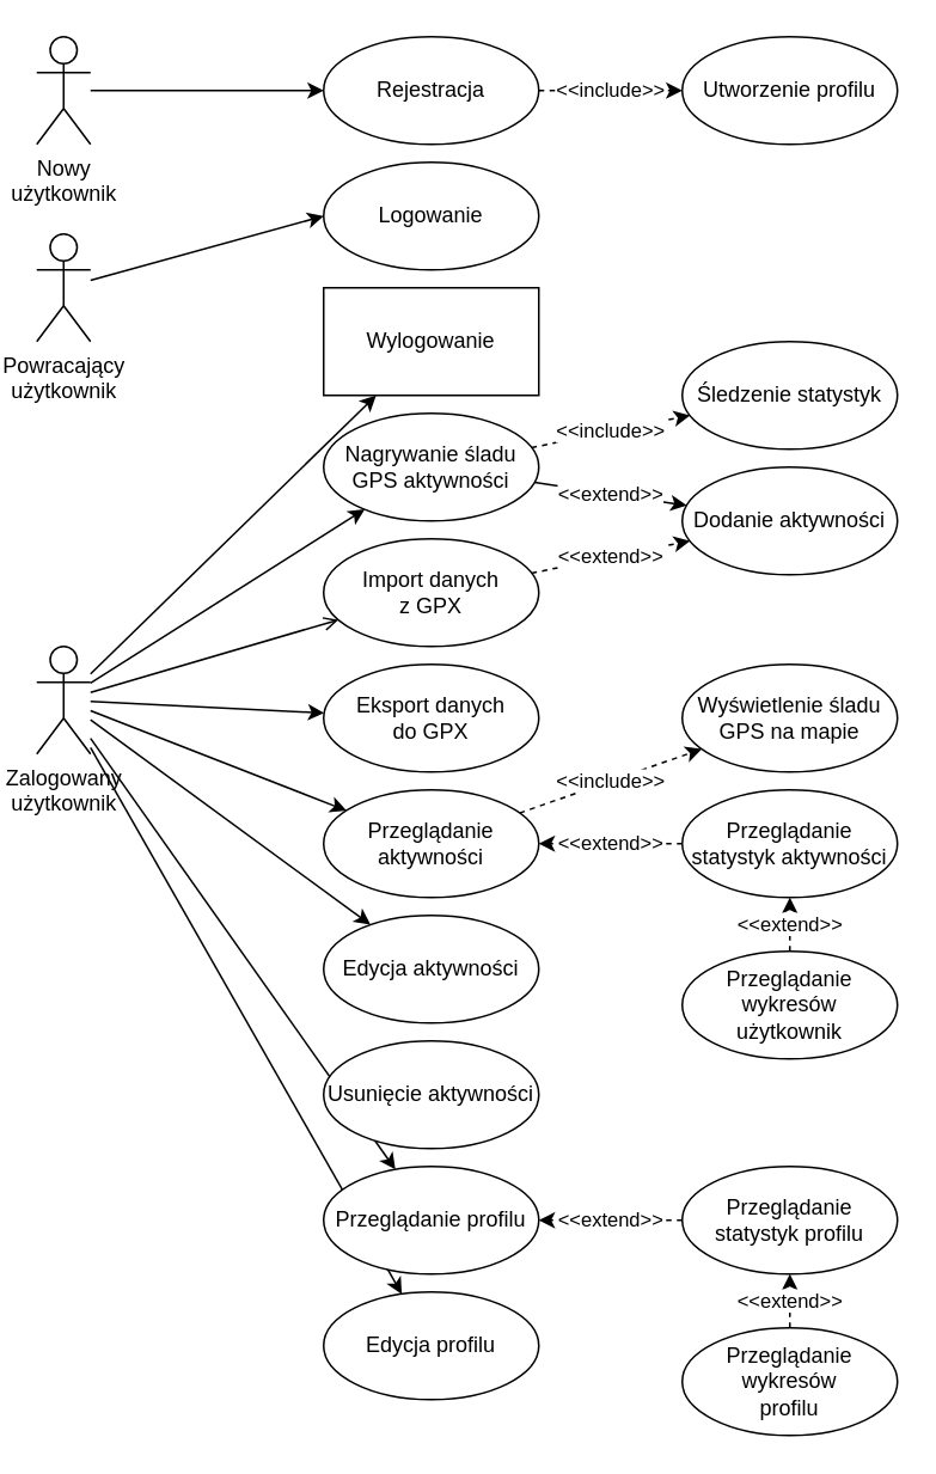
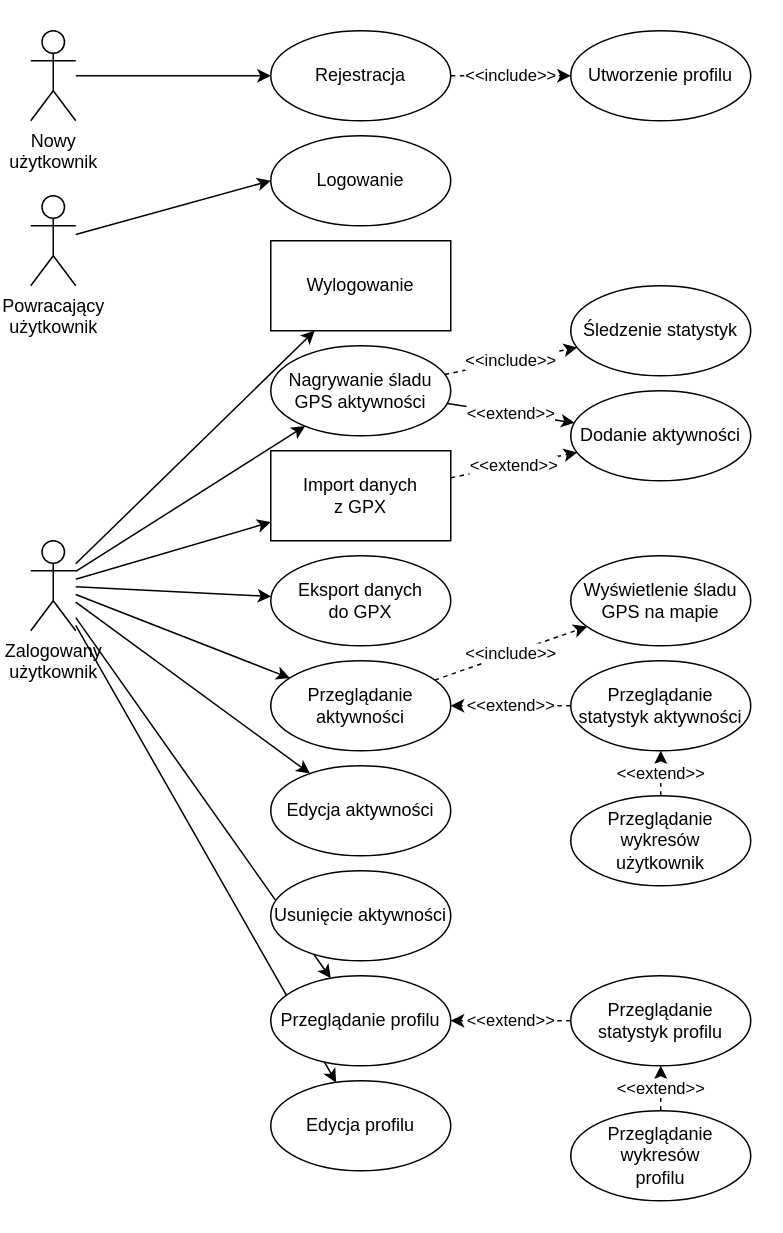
  <mxCell id="0" />
  <mxCell id="1" parent="0" />
  <mxCell id="2" style="rounded=0;orthogonalLoop=1;jettySize=auto;html=1;entryX=0;entryY=0.5;entryDx=0;entryDy=0;" edge="1" parent="1" source="3" target="14"><mxGeometry relative="1" as="geometry" /></mxCell>
  <mxCell id="3" value="Nowy &lt;br&gt;użytkownik" style="shape=umlActor;verticalLabelPosition=bottom;verticalAlign=top;html=1;outlineConnect=0;" vertex="1" parent="1"><mxGeometry x="20" y="20" width="30" height="60" as="geometry" /></mxCell>
  <mxCell id="4" style="edgeStyle=none;rounded=0;orthogonalLoop=1;jettySize=auto;html=1;" edge="1" parent="1" source="12" target="18"><mxGeometry relative="1" as="geometry" /></mxCell>
- <mxCell id="5" style="edgeStyle=none;rounded=0;orthogonalLoop=1;jettySize=auto;html=1;endArrow=open;" edge="1" parent="1" source="12" target="20"><mxGeometry relative="1" as="geometry" /></mxCell>
+ <mxCell id="5" style="edgeStyle=none;rounded=0;orthogonalLoop=1;jettySize=auto;html=1;" edge="1" parent="1" source="12" target="20"><mxGeometry relative="1" as="geometry" /></mxCell>
  <mxCell id="6" style="edgeStyle=none;rounded=0;orthogonalLoop=1;jettySize=auto;html=1;" edge="1" parent="1" source="12" target="21"><mxGeometry relative="1" as="geometry" /></mxCell>
  <mxCell id="7" style="edgeStyle=none;rounded=0;orthogonalLoop=1;jettySize=auto;html=1;" edge="1" parent="1" source="12" target="24"><mxGeometry relative="1" as="geometry" /></mxCell>
  <mxCell id="8" style="edgeStyle=none;rounded=0;orthogonalLoop=1;jettySize=auto;html=1;" edge="1" parent="1" source="12" target="27"><mxGeometry relative="1" as="geometry" /></mxCell>
  <mxCell id="9" style="edgeStyle=none;rounded=0;orthogonalLoop=1;jettySize=auto;html=1;" edge="1" parent="1" source="12" target="29"><mxGeometry relative="1" as="geometry" /></mxCell>
  <mxCell id="10" style="edgeStyle=none;rounded=0;orthogonalLoop=1;jettySize=auto;html=1;" edge="1" parent="1" source="12" target="28"><mxGeometry relative="1" as="geometry" /></mxCell>
  <mxCell id="11" style="edgeStyle=none;rounded=0;orthogonalLoop=1;jettySize=auto;html=1;" edge="1" parent="1" source="12" target="39"><mxGeometry relative="1" as="geometry" /></mxCell>
  <mxCell id="12" value="Zalogowany&lt;br&gt;użytkownik" style="shape=umlActor;verticalLabelPosition=bottom;verticalAlign=top;html=1;outlineConnect=0;" vertex="1" parent="1"><mxGeometry x="20" y="360" width="30" height="60" as="geometry" /></mxCell>
  <mxCell id="13" value="&amp;lt;&amp;lt;include&amp;gt;&amp;gt;" style="edgeStyle=none;rounded=0;orthogonalLoop=1;jettySize=auto;html=1;dashed=1;" edge="1" parent="1" source="14" target="30"><mxGeometry relative="1" as="geometry" /></mxCell>
  <mxCell id="14" value="Rejestracja" style="ellipse;whiteSpace=wrap;html=1;" vertex="1" parent="1"><mxGeometry x="180" y="20" width="120" height="60" as="geometry" /></mxCell>
  <mxCell id="15" value="Logowanie" style="ellipse;whiteSpace=wrap;html=1;" vertex="1" parent="1"><mxGeometry x="180" y="90" width="120" height="60" as="geometry" /></mxCell>
  <mxCell id="16" value="&amp;lt;&amp;lt;extend&amp;gt;&amp;gt;" style="edgeStyle=none;rounded=0;orthogonalLoop=1;jettySize=auto;html=1;dashed=0;" edge="1" parent="1" source="18" target="22"><mxGeometry relative="1" as="geometry" /></mxCell>
  <mxCell id="17" value="&amp;lt;&amp;lt;include&amp;gt;&amp;gt;" style="edgeStyle=none;rounded=0;orthogonalLoop=1;jettySize=auto;html=1;dashed=1;" edge="1" parent="1" source="18" target="40"><mxGeometry relative="1" as="geometry" /></mxCell>
  <mxCell id="18" value="Nagrywanie śladu GPS aktywności" style="ellipse;whiteSpace=wrap;html=1;" vertex="1" parent="1"><mxGeometry x="180" y="230" width="120" height="60" as="geometry" /></mxCell>
  <mxCell id="19" value="&amp;lt;&amp;lt;extend&amp;gt;&amp;gt;" style="edgeStyle=none;rounded=0;orthogonalLoop=1;jettySize=auto;html=1;dashed=1;" edge="1" parent="1" source="20" target="22"><mxGeometry relative="1" as="geometry" /></mxCell>
- <mxCell id="20" value="Import danych&lt;br&gt;z GPX" style="ellipse;whiteSpace=wrap;html=1;" vertex="1" parent="1"><mxGeometry x="180" y="300" width="120" height="60" as="geometry" /></mxCell>
+ <mxCell id="20" value="Import danych&lt;br&gt;z GPX" style="whiteSpace=wrap;html=1;rounded=0;" vertex="1" parent="1"><mxGeometry x="180" y="300" width="120" height="60" as="geometry" /></mxCell>
  <mxCell id="21" value="Eksport danych &lt;br&gt;do GPX" style="ellipse;whiteSpace=wrap;html=1;" vertex="1" parent="1"><mxGeometry x="180" y="370" width="120" height="60" as="geometry" /></mxCell>
  <mxCell id="22" value="Dodanie aktywności" style="ellipse;whiteSpace=wrap;html=1;" vertex="1" parent="1"><mxGeometry x="380" y="260" width="120" height="60" as="geometry" /></mxCell>
  <mxCell id="23" value="Usunięcie aktywności" style="ellipse;whiteSpace=wrap;html=1;" vertex="1" parent="1"><mxGeometry x="180" y="580" width="120" height="60" as="geometry" /></mxCell>
  <mxCell id="24" value="Edycja aktywności" style="ellipse;whiteSpace=wrap;html=1;" vertex="1" parent="1"><mxGeometry x="180" y="510" width="120" height="60" as="geometry" /></mxCell>
  <mxCell id="25" value="&amp;lt;&amp;lt;extend&amp;gt;&amp;gt;" style="edgeStyle=none;rounded=0;orthogonalLoop=1;jettySize=auto;html=1;dashed=1;exitX=0;exitY=0.5;exitDx=0;exitDy=0;" edge="1" parent="1" source="31" target="27"><mxGeometry relative="1" as="geometry"><mxPoint x="330" y="620" as="targetPoint" /></mxGeometry></mxCell>
  <mxCell id="26" value="&amp;lt;&amp;lt;include&amp;gt;&amp;gt;" style="edgeStyle=none;rounded=0;orthogonalLoop=1;jettySize=auto;html=1;dashed=1;" edge="1" parent="1" source="27" target="38"><mxGeometry relative="1" as="geometry" /></mxCell>
  <mxCell id="27" value="Przeglądanie aktywności" style="ellipse;whiteSpace=wrap;html=1;" vertex="1" parent="1"><mxGeometry x="180" y="440" width="120" height="60" as="geometry" /></mxCell>
  <mxCell id="28" value="Edycja profilu" style="ellipse;whiteSpace=wrap;html=1;" vertex="1" parent="1"><mxGeometry x="180" y="720" width="120" height="60" as="geometry" /></mxCell>
  <mxCell id="29" value="Przeglądanie profilu" style="ellipse;whiteSpace=wrap;html=1;" vertex="1" parent="1"><mxGeometry x="180" y="650" width="120" height="60" as="geometry" /></mxCell>
  <mxCell id="30" value="Utworzenie profilu" style="ellipse;whiteSpace=wrap;html=1;" vertex="1" parent="1"><mxGeometry x="380" y="20" width="120" height="60" as="geometry" /></mxCell>
  <mxCell id="31" value="Przeglądanie statystyk aktywności" style="ellipse;whiteSpace=wrap;html=1;" vertex="1" parent="1"><mxGeometry x="380" y="440" width="120" height="60" as="geometry" /></mxCell>
  <mxCell id="32" value="&amp;lt;&amp;lt;extend&amp;gt;&amp;gt;" style="edgeStyle=none;rounded=0;orthogonalLoop=1;jettySize=auto;html=1;dashed=1;" edge="1" parent="1" source="33" target="31"><mxGeometry relative="1" as="geometry" /></mxCell>
  <mxCell id="33" value="Przeglądanie wykresów &lt;br&gt;użytkownik" style="ellipse;whiteSpace=wrap;html=1;" vertex="1" parent="1"><mxGeometry x="380" y="530" width="120" height="60" as="geometry" /></mxCell>
  <mxCell id="34" value="&amp;lt;&amp;lt;extend&amp;gt;&amp;gt;" style="edgeStyle=none;rounded=0;orthogonalLoop=1;jettySize=auto;html=1;dashed=1;" edge="1" parent="1" source="35" target="29"><mxGeometry relative="1" as="geometry" /></mxCell>
  <mxCell id="35" value="Przeglądanie statystyk profilu" style="ellipse;whiteSpace=wrap;html=1;" vertex="1" parent="1"><mxGeometry x="380" y="650" width="120" height="60" as="geometry" /></mxCell>
  <mxCell id="36" value="&amp;lt;&amp;lt;extend&amp;gt;&amp;gt;" style="edgeStyle=none;rounded=0;orthogonalLoop=1;jettySize=auto;html=1;dashed=1;" edge="1" parent="1" source="37" target="35"><mxGeometry relative="1" as="geometry" /></mxCell>
  <mxCell id="37" value="Przeglądanie wykresów &lt;br&gt;profilu&lt;br&gt;" style="ellipse;whiteSpace=wrap;html=1;" vertex="1" parent="1"><mxGeometry x="380" y="740" width="120" height="60" as="geometry" /></mxCell>
  <mxCell id="38" value="Wyświetlenie śladu GPS na mapie" style="ellipse;whiteSpace=wrap;html=1;" vertex="1" parent="1"><mxGeometry x="380" y="370" width="120" height="60" as="geometry" /></mxCell>
  <mxCell id="39" value="Wylogowanie" style="whiteSpace=wrap;html=1;rounded=0;" vertex="1" parent="1"><mxGeometry x="180" y="160" width="120" height="60" as="geometry" /></mxCell>
  <mxCell id="40" value="Śledzenie statystyk" style="ellipse;whiteSpace=wrap;html=1;" vertex="1" parent="1"><mxGeometry x="380" y="190" width="120" height="60" as="geometry" /></mxCell>
  <mxCell id="41" style="edgeStyle=none;rounded=0;orthogonalLoop=1;jettySize=auto;html=1;entryX=0;entryY=0.5;entryDx=0;entryDy=0;" edge="1" parent="1" source="42" target="15"><mxGeometry relative="1" as="geometry" /></mxCell>
  <mxCell id="42" value="Powracający &lt;br&gt;użytkownik" style="shape=umlActor;verticalLabelPosition=bottom;verticalAlign=top;html=1;outlineConnect=0;" vertex="1" parent="1"><mxGeometry x="20" y="130" width="30" height="60" as="geometry" /></mxCell>
